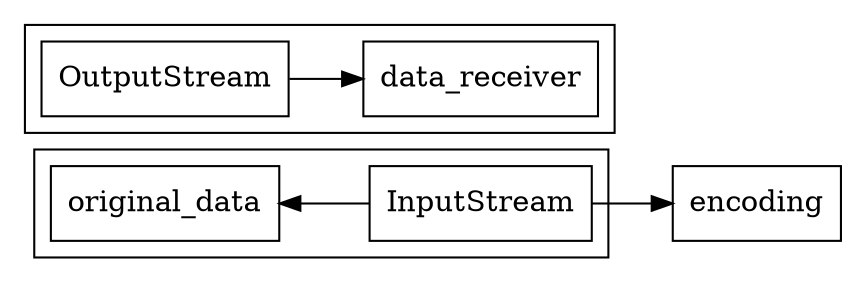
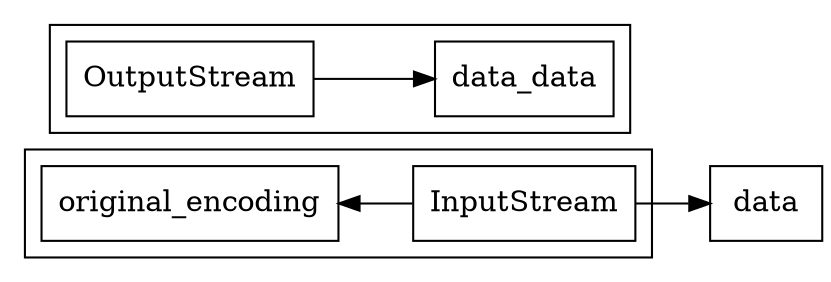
  digraph {
    rankdir=LR
    node [shape=box]
-   n1 [label=original_data]
+   n1 [label=original_encoding]
    n2 [label=InputStream]
-   n3 [label=data_receiver]
+   n3 [label=data_data]
    n4 [label=OutputStream]
-   n5 [label=encoding]
+   n5 [label=data]
    subgraph cluster_1 {
      rank=same
      n1
      n2
    }
    subgraph cluster_2 {
      rank=same
      n3
      n4
    }
    n1 -> n2 [dir=back]
    n2 -> n5
    n4 -> n3
  }
